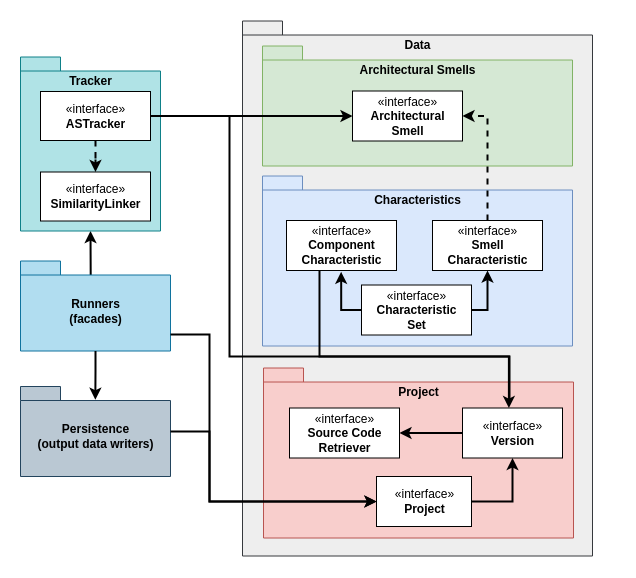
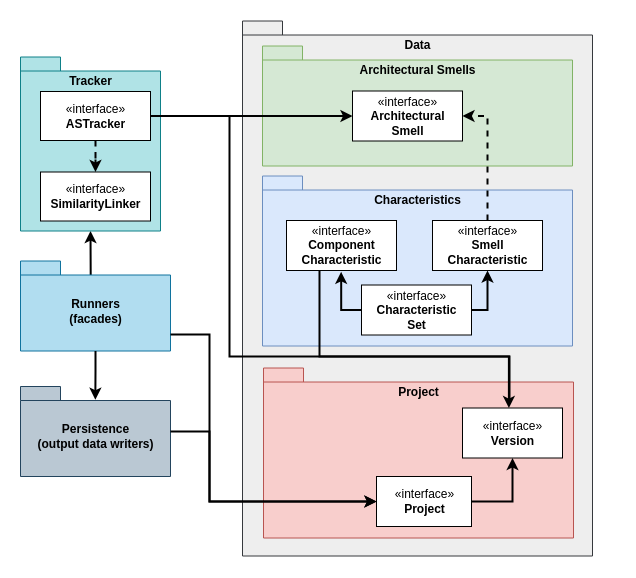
  <mxCell id="0" />
  <mxCell id="1" parent="0" />
  <mxCell id="2" style="edgeStyle=orthogonalEdgeStyle;rounded=0;orthogonalLoop=1;jettySize=auto;html=1;entryX=0.5;entryY=1;entryDx=0;entryDy=0;entryPerimeter=0;exitX=0.468;exitY=0.147;exitDx=0;exitDy=0;exitPerimeter=0;strokeWidth=2;" parent="1" source="3" target="16" edge="1"><mxGeometry relative="1" as="geometry"><mxPoint x="90" y="300" as="sourcePoint" /><mxPoint x="97" y="226" as="targetPoint" /><Array as="points"><mxPoint x="90" y="276" /></Array></mxGeometry></mxCell>
  <mxCell id="3" value="Runners&lt;br&gt;(facades)" style="shape=folder;fontStyle=1;spacingTop=10;tabWidth=40;tabHeight=14;tabPosition=left;html=1;fillColor=#b1ddf0;strokeColor=#10739e;" parent="1" vertex="1"><mxGeometry x="20" y="260.5" width="150" height="90" as="geometry" /></mxCell>
  <mxCell id="4" value="Persistence&lt;br&gt;(output data writers)" style="shape=folder;fontStyle=1;spacingTop=10;tabWidth=40;tabHeight=14;tabPosition=left;html=1;fillColor=#bac8d3;strokeColor=#23445d;" parent="1" vertex="1"><mxGeometry x="20" y="386" width="150" height="90" as="geometry" /></mxCell>
  <mxCell id="5" value="Data" style="shape=folder;fontStyle=1;spacingTop=10;tabWidth=40;tabHeight=14;tabPosition=left;html=1;verticalAlign=top;fillColor=#eeeeee;strokeColor=#36393d;" parent="1" vertex="1"><mxGeometry x="242" y="20.5" width="350" height="535" as="geometry" /></mxCell>
  <mxCell id="6" value="Architectural Smells" style="shape=folder;fontStyle=1;spacingTop=10;tabWidth=40;tabHeight=14;tabPosition=left;html=1;verticalAlign=top;fillColor=#d5e8d4;strokeColor=#82b366;" parent="1" vertex="1"><mxGeometry x="262" y="45.5" width="310" height="120" as="geometry" /></mxCell>
  <mxCell id="7" value="«interface»&lt;br&gt;&lt;b&gt;Architectural &lt;br&gt;Smell&lt;/b&gt;" style="html=1;" parent="1" vertex="1"><mxGeometry x="352" y="90.5" width="110" height="50" as="geometry" /></mxCell>
  <mxCell id="8" value="" style="group" parent="1" vertex="1" connectable="0"><mxGeometry x="262" y="175.5" width="310" height="170" as="geometry" /></mxCell>
  <mxCell id="9" value="Characteristics" style="shape=folder;fontStyle=1;spacingTop=10;tabWidth=40;tabHeight=14;tabPosition=left;html=1;verticalAlign=top;fillColor=#dae8fc;strokeColor=#6c8ebf;" parent="8" vertex="1"><mxGeometry width="310" height="170" as="geometry" /></mxCell>
  <mxCell id="10" value="«interface»&lt;br&gt;&lt;b&gt;Smell &lt;br&gt;Characteristic&lt;/b&gt;" style="html=1;" parent="8" vertex="1"><mxGeometry x="170" y="44.5" width="110" height="50" as="geometry" /></mxCell>
  <mxCell id="11" value="«interface»&lt;br&gt;&lt;b&gt;Component &lt;br&gt;Characteristic&lt;/b&gt;" style="html=1;" parent="8" vertex="1"><mxGeometry x="24" y="44.5" width="110" height="50" as="geometry" /></mxCell>
  <mxCell id="12" value="«interface»&lt;br&gt;&lt;b&gt;Characteristic&lt;br&gt;Set&lt;/b&gt;" style="html=1;" parent="8" vertex="1"><mxGeometry x="99" y="109" width="110" height="50" as="geometry" /></mxCell>
  <mxCell id="13" style="edgeStyle=orthogonalEdgeStyle;rounded=0;orthogonalLoop=1;jettySize=auto;html=1;exitX=0;exitY=0.5;exitDx=0;exitDy=0;entryX=0.497;entryY=1.027;entryDx=0;entryDy=0;entryPerimeter=0;strokeWidth=2;" parent="8" source="12" target="11" edge="1"><mxGeometry relative="1" as="geometry"><mxPoint x="519.095" y="382.048" as="sourcePoint" /><mxPoint x="87" y="110.5" as="targetPoint" /></mxGeometry></mxCell>
  <mxCell id="14" style="edgeStyle=orthogonalEdgeStyle;rounded=0;orthogonalLoop=1;jettySize=auto;html=1;entryX=0.5;entryY=1;entryDx=0;entryDy=0;exitX=1;exitY=0.5;exitDx=0;exitDy=0;strokeWidth=2;" parent="8" source="12" target="10" edge="1"><mxGeometry relative="1" as="geometry"><Array as="points"><mxPoint x="225" y="134" /></Array></mxGeometry></mxCell>
  <mxCell id="15" value="" style="group" parent="1" vertex="1" connectable="0"><mxGeometry x="30" y="56.5" width="130" height="174" as="geometry" /></mxCell>
  <mxCell id="16" value="Tracker" style="shape=folder;fontStyle=1;spacingTop=10;tabWidth=40;tabHeight=14;tabPosition=left;html=1;verticalAlign=top;fillColor=#b0e3e6;strokeColor=#0e8088;" parent="15" vertex="1"><mxGeometry x="-10" width="140" height="174" as="geometry" /></mxCell>
  <mxCell id="17" value="«interface»&lt;br&gt;&lt;b&gt;ASTracker&lt;/b&gt;" style="html=1;" parent="15" vertex="1"><mxGeometry x="10" y="34.5" width="110" height="49" as="geometry" /></mxCell>
  <mxCell id="18" value="«interface»&lt;br&gt;&lt;b&gt;SimilarityLinker&lt;/b&gt;" style="html=1;" parent="15" vertex="1"><mxGeometry x="10" y="115" width="110" height="49" as="geometry" /></mxCell>
  <mxCell id="19" style="edgeStyle=orthogonalEdgeStyle;rounded=0;orthogonalLoop=1;jettySize=auto;html=1;entryX=0.5;entryY=0;entryDx=0;entryDy=0;strokeWidth=2;dashed=1;" parent="15" source="17" target="18" edge="1"><mxGeometry relative="1" as="geometry" /></mxCell>
  <mxCell id="20" style="edgeStyle=orthogonalEdgeStyle;rounded=0;orthogonalLoop=1;jettySize=auto;html=1;strokeWidth=2;" parent="1" source="17" target="7" edge="1"><mxGeometry relative="1" as="geometry" /></mxCell>
  <mxCell id="21" value="" style="group" parent="1" vertex="1" connectable="0"><mxGeometry x="263" y="367.5" width="351" height="185" as="geometry" /></mxCell>
  <mxCell id="22" value="" style="group" parent="21" vertex="1" connectable="0"><mxGeometry width="351" height="185" as="geometry" /></mxCell>
  <mxCell id="23" value="Project" style="shape=folder;fontStyle=1;spacingTop=10;tabWidth=40;tabHeight=14;tabPosition=left;html=1;verticalAlign=top;fillColor=#f8cecc;strokeColor=#b85450;" parent="22" vertex="1"><mxGeometry width="310" height="170" as="geometry" /></mxCell>
  <mxCell id="24" value="«interface»&lt;br&gt;&lt;b&gt;Version&lt;/b&gt;" style="html=1;" parent="22" vertex="1"><mxGeometry x="199" y="40" width="100" height="50" as="geometry" /></mxCell>
- <mxCell id="25" value="«interface»&lt;br&gt;&lt;b&gt;Source Code &lt;br&gt;Retriever&lt;/b&gt;" style="html=1;" parent="22" vertex="1"><mxGeometry x="26" y="40" width="110" height="50" as="geometry" /></mxCell>
- <mxCell id="26" style="edgeStyle=orthogonalEdgeStyle;rounded=0;orthogonalLoop=1;jettySize=auto;html=1;entryX=1;entryY=0.5;entryDx=0;entryDy=0;strokeWidth=2;" parent="22" source="24" target="25" edge="1"><mxGeometry relative="1" as="geometry" /></mxCell>
  <mxCell id="27" value="«interface»&lt;br&gt;&lt;b&gt;Project&lt;/b&gt;" style="html=1;" parent="22" vertex="1"><mxGeometry x="113" y="108.5" width="95" height="50" as="geometry" /></mxCell>
  <mxCell id="28" style="edgeStyle=orthogonalEdgeStyle;rounded=0;orthogonalLoop=1;jettySize=auto;html=1;entryX=0.5;entryY=1;entryDx=0;entryDy=0;exitX=1;exitY=0.5;exitDx=0;exitDy=0;strokeWidth=2;" parent="22" source="27" target="24" edge="1"><mxGeometry relative="1" as="geometry" /></mxCell>
  <mxCell id="29" style="edgeStyle=orthogonalEdgeStyle;rounded=0;orthogonalLoop=1;jettySize=auto;html=1;entryX=0.464;entryY=0.002;entryDx=0;entryDy=0;entryPerimeter=0;strokeWidth=2;" parent="1" source="11" target="24" edge="1"><mxGeometry relative="1" as="geometry"><Array as="points"><mxPoint x="319" y="356" /><mxPoint x="508" y="356" /></Array></mxGeometry></mxCell>
  <mxCell id="30" style="edgeStyle=orthogonalEdgeStyle;rounded=0;orthogonalLoop=1;jettySize=auto;html=1;entryX=0;entryY=0.5;entryDx=0;entryDy=0;strokeWidth=2;" parent="1" source="3" target="27" edge="1"><mxGeometry relative="1" as="geometry"><Array as="points"><mxPoint x="209" y="334" /><mxPoint x="209" y="501" /></Array></mxGeometry></mxCell>
  <mxCell id="31" style="edgeStyle=orthogonalEdgeStyle;rounded=0;orthogonalLoop=1;jettySize=auto;html=1;entryX=0;entryY=0.5;entryDx=0;entryDy=0;strokeWidth=2;" parent="1" source="4" target="27" edge="1"><mxGeometry relative="1" as="geometry"><Array as="points"><mxPoint x="209" y="431" /><mxPoint x="209" y="501" /></Array></mxGeometry></mxCell>
  <mxCell id="32" style="edgeStyle=orthogonalEdgeStyle;rounded=0;orthogonalLoop=1;jettySize=auto;html=1;entryX=0.499;entryY=0.147;entryDx=0;entryDy=0;entryPerimeter=0;strokeWidth=2;" parent="1" source="3" target="4" edge="1"><mxGeometry relative="1" as="geometry"><mxPoint x="95" y="466" as="targetPoint" /></mxGeometry></mxCell>
  <mxCell id="33" style="edgeStyle=orthogonalEdgeStyle;rounded=0;orthogonalLoop=1;jettySize=auto;html=1;exitX=0.5;exitY=0;exitDx=0;exitDy=0;entryX=1;entryY=0.5;entryDx=0;entryDy=0;strokeWidth=2;dashed=1;" parent="1" source="10" target="7" edge="1"><mxGeometry relative="1" as="geometry" /></mxCell>
  <mxCell id="34" style="edgeStyle=orthogonalEdgeStyle;rounded=0;orthogonalLoop=1;jettySize=auto;html=1;strokeWidth=2;endArrow=none;endFill=0;exitX=1;exitY=0.5;exitDx=0;exitDy=0;" edge="1" parent="1" source="17"><mxGeometry relative="1" as="geometry"><mxPoint x="509" y="399" as="targetPoint" /><mxPoint x="189" y="126" as="sourcePoint" /><Array as="points"><mxPoint x="229" y="115" /><mxPoint x="229" y="356" /><mxPoint x="509" y="356" /></Array></mxGeometry></mxCell>
